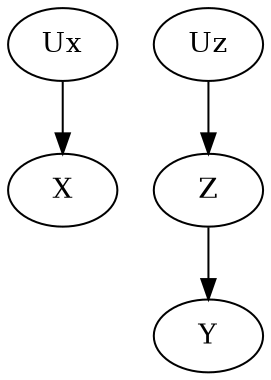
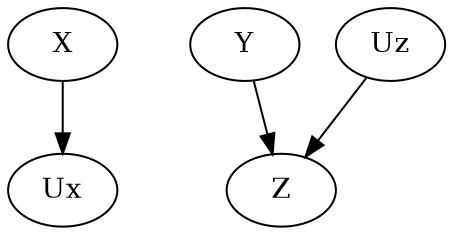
  strict digraph {
    node [x=-1 y=0]
    X
    Ux [y=1]
    Y [x=1]
    Uz [x=0 y=2]
    Z [x=0 y=1]
-   Ux -> X
+   X -> Ux
    Uz -> Z
-   Z -> Y
+   Y -> Z
  }
